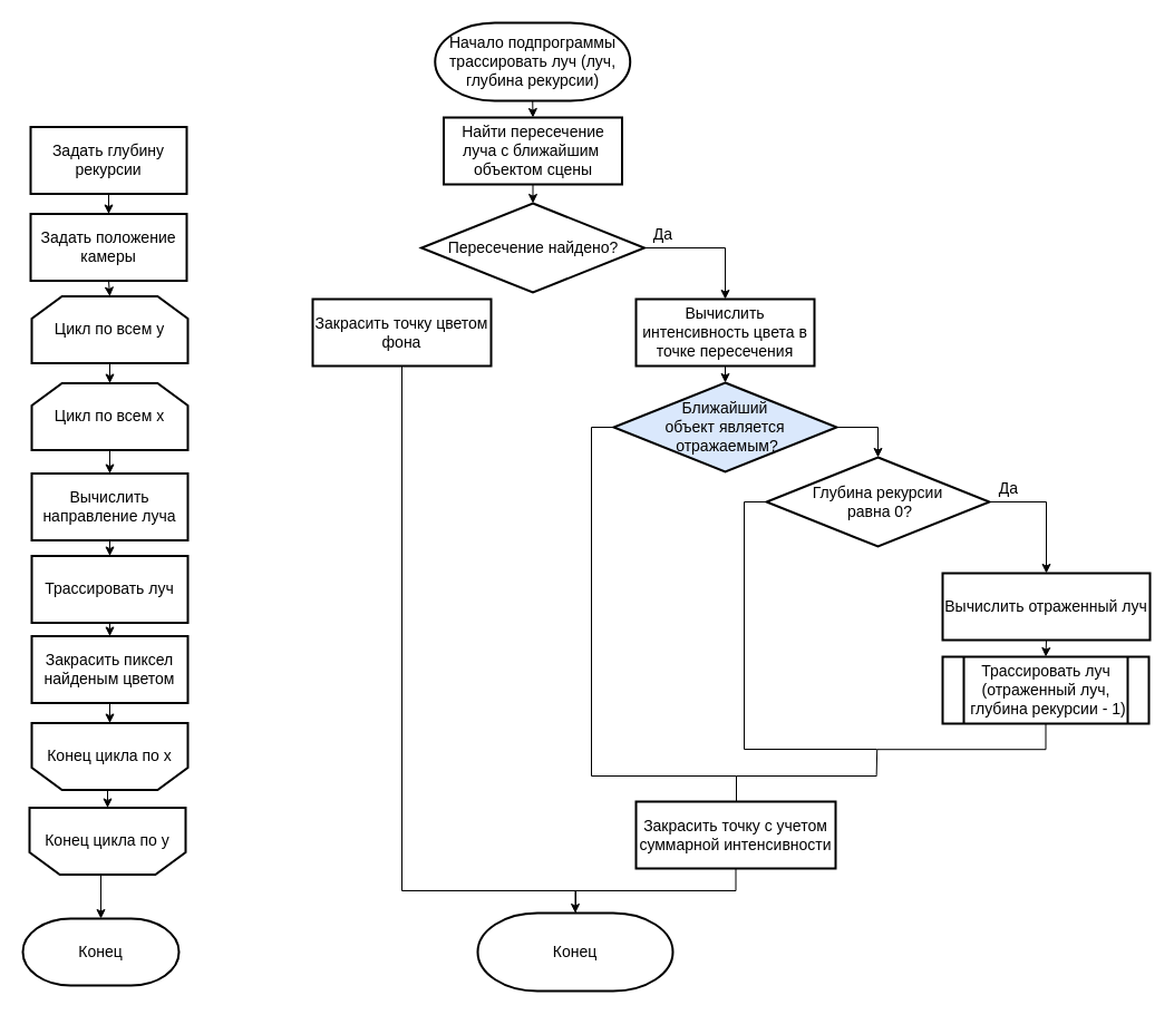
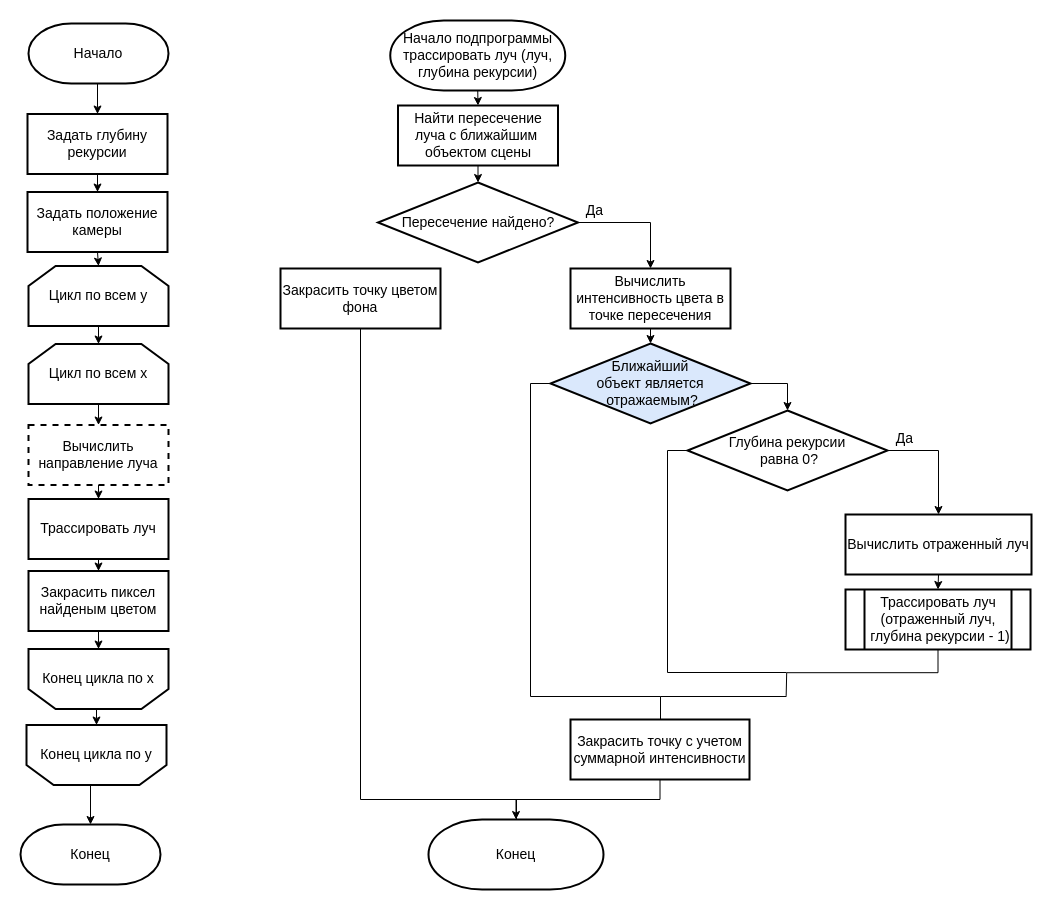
  <mxCell id="0" />
  <mxCell id="1" parent="0" />
+ <mxCell id="2" style="edgeStyle=orthogonalEdgeStyle;rounded=0;orthogonalLoop=1;jettySize=auto;html=1;exitX=0.5;exitY=1;exitDx=0;exitDy=0;exitPerimeter=0;entryX=0.5;entryY=0;entryDx=0;entryDy=0;endArrow=classic;endFill=1;" parent="1" source="3" target="18" edge="1"><mxGeometry relative="1" as="geometry" /></mxCell>
+ <mxCell id="3" value="&lt;span style=&quot;font-size: 14px&quot;&gt;Начало&lt;/span&gt;" style="strokeWidth=2;html=1;shape=mxgraph.flowchart.terminator;whiteSpace=wrap;" parent="1" vertex="1"><mxGeometry x="28.001" y="22.999" width="140" height="60" as="geometry" /></mxCell>
  <mxCell id="4" style="edgeStyle=orthogonalEdgeStyle;rounded=0;orthogonalLoop=1;jettySize=auto;html=1;exitX=0.5;exitY=1;exitDx=0;exitDy=0;exitPerimeter=0;entryX=0.5;entryY=0;entryDx=0;entryDy=0;entryPerimeter=0;" parent="1" source="5" target="14" edge="1"><mxGeometry relative="1" as="geometry" /></mxCell>
  <mxCell id="5" value="&lt;font style=&quot;font-size: 14px&quot;&gt;Цикл по всем y&lt;/font&gt;" style="strokeWidth=2;html=1;shape=stencil(rZVNb4MwDIZ/Ta5VIFpXjlPWnapeetg5pe6ICgkKWbv9+6W4aHwMxrxKHPBreB9sbIUJWWWqBBZzowpg4pnF8cbaMggbXWgfwnCbYWLJMbxgmKwwVFUJqUftrJxW+xwwU3lnT3DRB39z0CYDh65izfhTeOZ6CZlaY4KJtqbqZFr5YKa0Ce/yDzTjiwfEfN5ijMpAKMCD66jf5W1RYPELmRTNI+0IpG5FDfc30uvfSRGNtKZ0r8+KZsK2hLr4gsc9XLKayduReAm1OlIvm60jVDfCEzIoYwso5F6lpzdn383hx68s1XW5B4kmXdgztIau16upBjQOuTYth8d/O/QaeAeLJcGC39mBUgblb6S5rWBiaIM+mIhaHRkjIY/WwcR8HXWe4zkyNroDg1rFc60WvgA=);whiteSpace=wrap;" parent="1" vertex="1"><mxGeometry x="28.001" y="265.499" width="140" height="60" as="geometry" /></mxCell>
  <mxCell id="6" style="edgeStyle=orthogonalEdgeStyle;rounded=0;orthogonalLoop=1;jettySize=auto;html=1;exitX=0.5;exitY=0;exitDx=0;exitDy=0;exitPerimeter=0;entryX=0.5;entryY=0;entryDx=0;entryDy=0;entryPerimeter=0;endArrow=classic;endFill=1;" parent="1" source="7" target="10" edge="1"><mxGeometry relative="1" as="geometry" /></mxCell>
  <mxCell id="7" value="&lt;span style=&quot;font-size: 14px ; background-color: rgb(255 , 255 , 255)&quot;&gt;Конец цикла по y&lt;/span&gt;" style="strokeWidth=2;html=1;shape=stencil(rZVNb4MwDIZ/Ta5VIFpXjlPWnapeetg5pe6ICgkKWbv9+6W4aHwMxrxKHPBreB9sbIUJWWWqBBZzowpg4pnF8cbaMggbXWgfwnCbYWLJMbxgmKwwVFUJqUftrJxW+xwwU3lnT3DRB39z0CYDh65izfhTeOZ6CZlaY4KJtqbqZFr5YKa0Ce/yDzTjiwfEfN5ijMpAKMCD66jf5W1RYPELmRTNI+0IpG5FDfc30uvfSRGNtKZ0r8+KZsK2hLr4gsc9XLKayduReAm1OlIvm60jVDfCEzIoYwso5F6lpzdn383hx68s1XW5B4kmXdgztIau16upBjQOuTYth8d/O/QaeAeLJcGC39mBUgblb6S5rWBiaIM+mIhaHRkjIY/WwcR8HXWe4zkyNroDg1rFc60WvgA=);whiteSpace=wrap;flipV=1;" parent="1" vertex="1"><mxGeometry x="26.001" y="724.499" width="140" height="60" as="geometry" /></mxCell>
  <mxCell id="8" style="edgeStyle=orthogonalEdgeStyle;rounded=0;orthogonalLoop=1;jettySize=auto;html=1;exitX=0.5;exitY=1;exitDx=0;exitDy=0;entryX=0.5;entryY=0;entryDx=0;entryDy=0;endArrow=classic;endFill=1;" parent="1" source="9" target="16" edge="1"><mxGeometry relative="1" as="geometry" /></mxCell>
- <mxCell id="9" value="&lt;font style=&quot;font-size: 14px&quot;&gt;Вычислить направление луча&lt;br&gt;&lt;/font&gt;" style="whiteSpace=wrap;html=1;strokeWidth=2;" parent="1" vertex="1"><mxGeometry x="28.001" y="424.499" width="140" height="60" as="geometry" /></mxCell>
+ <mxCell id="9" value="&lt;font style=&quot;font-size: 14px&quot;&gt;Вычислить направление луча&lt;br&gt;&lt;/font&gt;" style="whiteSpace=wrap;html=1;strokeWidth=2;dashed=1;" parent="1" vertex="1"><mxGeometry x="28.001" y="424.499" width="140" height="60" as="geometry" /></mxCell>
  <mxCell id="10" value="&lt;span style=&quot;font-size: 14px&quot;&gt;Конец&lt;/span&gt;" style="strokeWidth=2;html=1;shape=mxgraph.flowchart.terminator;whiteSpace=wrap;" parent="1" vertex="1"><mxGeometry x="20.001" y="823.999" width="140" height="60" as="geometry" /></mxCell>
  <mxCell id="11" style="edgeStyle=orthogonalEdgeStyle;rounded=0;orthogonalLoop=1;jettySize=auto;html=1;exitX=0.5;exitY=0;exitDx=0;exitDy=0;exitPerimeter=0;entryX=0.5;entryY=1;entryDx=0;entryDy=0;entryPerimeter=0;" parent="1" source="12" target="7" edge="1"><mxGeometry relative="1" as="geometry" /></mxCell>
  <mxCell id="12" value="&lt;span style=&quot;font-size: 14px ; background-color: rgb(255 , 255 , 255)&quot;&gt;Конец цикла по x&lt;/span&gt;" style="strokeWidth=2;html=1;shape=stencil(rZVNb4MwDIZ/Ta5VIFpXjlPWnapeetg5pe6ICgkKWbv9+6W4aHwMxrxKHPBreB9sbIUJWWWqBBZzowpg4pnF8cbaMggbXWgfwnCbYWLJMbxgmKwwVFUJqUftrJxW+xwwU3lnT3DRB39z0CYDh65izfhTeOZ6CZlaY4KJtqbqZFr5YKa0Ce/yDzTjiwfEfN5ijMpAKMCD66jf5W1RYPELmRTNI+0IpG5FDfc30uvfSRGNtKZ0r8+KZsK2hLr4gsc9XLKayduReAm1OlIvm60jVDfCEzIoYwso5F6lpzdn383hx68s1XW5B4kmXdgztIau16upBjQOuTYth8d/O/QaeAeLJcGC39mBUgblb6S5rWBiaIM+mIhaHRkjIY/WwcR8HXWe4zkyNroDg1rFc60WvgA=);whiteSpace=wrap;flipV=1;" parent="1" vertex="1"><mxGeometry x="28.001" y="648.499" width="140" height="60" as="geometry" /></mxCell>
  <mxCell id="13" style="edgeStyle=orthogonalEdgeStyle;rounded=0;orthogonalLoop=1;jettySize=auto;html=1;exitX=0.5;exitY=1;exitDx=0;exitDy=0;exitPerimeter=0;entryX=0.5;entryY=0;entryDx=0;entryDy=0;endArrow=classic;endFill=1;" parent="1" source="14" target="9" edge="1"><mxGeometry relative="1" as="geometry" /></mxCell>
  <mxCell id="14" value="&lt;font style=&quot;font-size: 14px&quot;&gt;Цикл по всем x&lt;/font&gt;" style="strokeWidth=2;html=1;shape=stencil(rZVNb4MwDIZ/Ta5VIFpXjlPWnapeetg5pe6ICgkKWbv9+6W4aHwMxrxKHPBreB9sbIUJWWWqBBZzowpg4pnF8cbaMggbXWgfwnCbYWLJMbxgmKwwVFUJqUftrJxW+xwwU3lnT3DRB39z0CYDh65izfhTeOZ6CZlaY4KJtqbqZFr5YKa0Ce/yDzTjiwfEfN5ijMpAKMCD66jf5W1RYPELmRTNI+0IpG5FDfc30uvfSRGNtKZ0r8+KZsK2hLr4gsc9XLKayduReAm1OlIvm60jVDfCEzIoYwso5F6lpzdn383hx68s1XW5B4kmXdgztIau16upBjQOuTYth8d/O/QaeAeLJcGC39mBUgblb6S5rWBiaIM+mIhaHRkjIY/WwcR8HXWe4zkyNroDg1rFc60WvgA=);whiteSpace=wrap;" parent="1" vertex="1"><mxGeometry x="28.001" y="343.499" width="140" height="60" as="geometry" /></mxCell>
  <mxCell id="15" style="edgeStyle=orthogonalEdgeStyle;rounded=0;orthogonalLoop=1;jettySize=auto;html=1;exitX=0.5;exitY=1;exitDx=0;exitDy=0;entryX=0.5;entryY=0;entryDx=0;entryDy=0;endArrow=classic;endFill=1;" parent="1" source="16" target="22" edge="1"><mxGeometry relative="1" as="geometry" /></mxCell>
  <mxCell id="16" value="&lt;font style=&quot;font-size: 14px&quot;&gt;Трассировать луч&lt;br&gt;&lt;/font&gt;" style="whiteSpace=wrap;html=1;strokeWidth=2;" parent="1" vertex="1"><mxGeometry x="28.001" y="498.499" width="140" height="60" as="geometry" /></mxCell>
  <mxCell id="17" style="edgeStyle=orthogonalEdgeStyle;rounded=0;orthogonalLoop=1;jettySize=auto;html=1;exitX=0.5;exitY=1;exitDx=0;exitDy=0;endArrow=classic;endFill=1;" parent="1" source="18" target="20" edge="1"><mxGeometry relative="1" as="geometry" /></mxCell>
  <mxCell id="18" value="&lt;font style=&quot;font-size: 14px&quot;&gt;Задать глубину рекурсии&lt;br&gt;&lt;/font&gt;" style="whiteSpace=wrap;html=1;strokeWidth=2;" parent="1" vertex="1"><mxGeometry x="27.001" y="113.499" width="140" height="60" as="geometry" /></mxCell>
  <mxCell id="19" style="edgeStyle=orthogonalEdgeStyle;rounded=0;orthogonalLoop=1;jettySize=auto;html=1;exitX=0.5;exitY=1;exitDx=0;exitDy=0;entryX=0.5;entryY=0;entryDx=0;entryDy=0;entryPerimeter=0;endArrow=classic;endFill=1;" parent="1" source="20" target="5" edge="1"><mxGeometry relative="1" as="geometry" /></mxCell>
  <mxCell id="20" value="&lt;font style=&quot;font-size: 14px&quot;&gt;Задать положение камеры&lt;/font&gt;" style="whiteSpace=wrap;html=1;strokeWidth=2;" parent="1" vertex="1"><mxGeometry x="27.001" y="191.499" width="140" height="60" as="geometry" /></mxCell>
  <mxCell id="21" style="edgeStyle=orthogonalEdgeStyle;rounded=0;orthogonalLoop=1;jettySize=auto;html=1;exitX=0.5;exitY=1;exitDx=0;exitDy=0;entryX=0.5;entryY=1;entryDx=0;entryDy=0;entryPerimeter=0;endArrow=classic;endFill=1;" parent="1" source="22" target="12" edge="1"><mxGeometry relative="1" as="geometry" /></mxCell>
  <mxCell id="22" value="&lt;font style=&quot;font-size: 14px&quot;&gt;Закрасить пиксел найденым цветом&lt;/font&gt;" style="whiteSpace=wrap;html=1;strokeWidth=2;" parent="1" vertex="1"><mxGeometry x="28.001" y="570.499" width="140" height="60" as="geometry" /></mxCell>
  <mxCell id="23" style="edgeStyle=orthogonalEdgeStyle;rounded=0;orthogonalLoop=1;jettySize=auto;html=1;exitX=0.5;exitY=1;exitDx=0;exitDy=0;exitPerimeter=0;entryX=0.5;entryY=0;entryDx=0;entryDy=0;endArrow=classic;endFill=1;" edge="1" parent="1" source="24" target="26"><mxGeometry relative="1" as="geometry" /></mxCell>
  <mxCell id="24" value="&lt;span style=&quot;font-size: 14px&quot;&gt;Начало подпрограммы трассировать луч (луч, глубина рекурсии)&lt;/span&gt;" style="strokeWidth=2;html=1;shape=mxgraph.flowchart.terminator;whiteSpace=wrap;" vertex="1" parent="1"><mxGeometry x="389.75" y="20" width="175" height="70" as="geometry" /></mxCell>
  <mxCell id="25" style="edgeStyle=orthogonalEdgeStyle;rounded=0;orthogonalLoop=1;jettySize=auto;html=1;exitX=0.5;exitY=1;exitDx=0;exitDy=0;entryX=0.5;entryY=0;entryDx=0;entryDy=0;endArrow=classic;endFill=1;" edge="1" parent="1" source="26" target="29"><mxGeometry relative="1" as="geometry" /></mxCell>
  <mxCell id="26" value="&lt;font style=&quot;font-size: 14px&quot;&gt;Найти пересечение луча с ближайшим&amp;nbsp;&lt;br&gt;объектом сцены&lt;br&gt;&lt;/font&gt;" style="whiteSpace=wrap;html=1;strokeWidth=2;" vertex="1" parent="1"><mxGeometry x="397.501" y="104.999" width="160" height="60" as="geometry" /></mxCell>
  <mxCell id="27" value="&lt;span style=&quot;font-size: 14px&quot;&gt;Конец&lt;/span&gt;" style="strokeWidth=2;html=1;shape=mxgraph.flowchart.terminator;whiteSpace=wrap;" vertex="1" parent="1"><mxGeometry x="428.001" y="818.999" width="175" height="70" as="geometry" /></mxCell>
  <mxCell id="28" style="edgeStyle=orthogonalEdgeStyle;rounded=0;orthogonalLoop=1;jettySize=auto;html=1;exitX=1;exitY=0.5;exitDx=0;exitDy=0;" edge="1" parent="1" source="29" target="31"><mxGeometry relative="1" as="geometry" /></mxCell>
  <mxCell id="29" value="&lt;font style=&quot;font-size: 14px&quot;&gt;Пересечение найдено?&lt;/font&gt;" style="rhombus;whiteSpace=wrap;html=1;strokeWidth=2;" vertex="1" parent="1"><mxGeometry x="377.502" y="182.003" width="200" height="80" as="geometry" /></mxCell>
  <mxCell id="30" style="edgeStyle=orthogonalEdgeStyle;rounded=0;orthogonalLoop=1;jettySize=auto;html=1;exitX=0.5;exitY=1;exitDx=0;exitDy=0;entryX=0.5;entryY=0;entryDx=0;entryDy=0;endArrow=classic;endFill=1;" edge="1" parent="1" source="31" target="45"><mxGeometry relative="1" as="geometry" /></mxCell>
  <mxCell id="31" value="&lt;font style=&quot;font-size: 14px&quot;&gt;Вычислить интенсивность цвета в точке пересечения&lt;br&gt;&lt;/font&gt;" style="whiteSpace=wrap;html=1;strokeWidth=2;" vertex="1" parent="1"><mxGeometry x="570.001" y="267.999" width="160" height="60" as="geometry" /></mxCell>
  <mxCell id="32" style="edgeStyle=orthogonalEdgeStyle;rounded=0;orthogonalLoop=1;jettySize=auto;html=1;exitX=1;exitY=0.5;exitDx=0;exitDy=0;entryX=0.5;entryY=0;entryDx=0;entryDy=0;endArrow=classic;endFill=1;" edge="1" parent="1" source="34" target="36"><mxGeometry relative="1" as="geometry" /></mxCell>
  <mxCell id="33" style="edgeStyle=orthogonalEdgeStyle;rounded=0;orthogonalLoop=1;jettySize=auto;html=1;exitX=0;exitY=0.5;exitDx=0;exitDy=0;endArrow=none;endFill=0;" edge="1" parent="1" source="34"><mxGeometry relative="1" as="geometry"><mxPoint x="786" y="672" as="targetPoint" /><Array as="points"><mxPoint x="667" y="450" /><mxPoint x="667" y="672" /></Array></mxGeometry></mxCell>
  <mxCell id="34" value="&lt;font style=&quot;font-size: 14px&quot;&gt;Глубина рекурсии&lt;br&gt;&amp;nbsp;равна 0?&lt;/font&gt;" style="rhombus;whiteSpace=wrap;html=1;strokeWidth=2;" vertex="1" parent="1"><mxGeometry x="687" y="410" width="200" height="80" as="geometry" /></mxCell>
  <mxCell id="35" style="edgeStyle=orthogonalEdgeStyle;rounded=0;orthogonalLoop=1;jettySize=auto;html=1;exitX=0.5;exitY=1;exitDx=0;exitDy=0;entryX=0.5;entryY=0;entryDx=0;entryDy=0;endArrow=classic;endFill=1;" edge="1" parent="1" source="36" target="47"><mxGeometry relative="1" as="geometry" /></mxCell>
  <mxCell id="36" value="&lt;font style=&quot;font-size: 14px&quot;&gt;Вычислить отраженный луч&lt;br&gt;&lt;/font&gt;" style="whiteSpace=wrap;html=1;strokeWidth=2;" vertex="1" parent="1"><mxGeometry x="845" y="514" width="186" height="60" as="geometry" /></mxCell>
  <mxCell id="37" style="edgeStyle=orthogonalEdgeStyle;rounded=0;orthogonalLoop=1;jettySize=auto;html=1;exitX=0.5;exitY=1;exitDx=0;exitDy=0;endArrow=classic;endFill=1;" edge="1" parent="1" source="38" target="27"><mxGeometry relative="1" as="geometry" /></mxCell>
  <mxCell id="38" value="&lt;font style=&quot;font-size: 14px&quot;&gt;Закрасить точку с учетом суммарной интенсивности&lt;br&gt;&lt;/font&gt;" style="whiteSpace=wrap;html=1;strokeWidth=2;" vertex="1" parent="1"><mxGeometry x="570" y="719" width="179" height="60" as="geometry" /></mxCell>
  <mxCell id="39" style="edgeStyle=orthogonalEdgeStyle;rounded=0;orthogonalLoop=1;jettySize=auto;html=1;exitX=0.5;exitY=1;exitDx=0;exitDy=0;endArrow=none;endFill=0;" edge="1" parent="1" source="40" target="27"><mxGeometry relative="1" as="geometry"><Array as="points"><mxPoint x="360" y="799" /><mxPoint x="516" y="799" /></Array></mxGeometry></mxCell>
  <mxCell id="40" value="&lt;font style=&quot;font-size: 14px&quot;&gt;Закрасить точку цветом фона&lt;br&gt;&lt;/font&gt;" style="whiteSpace=wrap;html=1;strokeWidth=2;" vertex="1" parent="1"><mxGeometry x="280.001" y="267.999" width="160" height="60" as="geometry" /></mxCell>
  <mxCell id="41" value="&lt;font style=&quot;font-size: 14px&quot;&gt;Да&lt;/font&gt;" style="text;html=1;align=center;verticalAlign=middle;resizable=0;points=[];autosize=1;" vertex="1" parent="1"><mxGeometry x="580" y="201" width="28" height="17" as="geometry" /></mxCell>
  <mxCell id="42" value="&lt;font style=&quot;font-size: 14px&quot;&gt;Да&lt;/font&gt;" style="text;html=1;align=center;verticalAlign=middle;resizable=0;points=[];autosize=1;" vertex="1" parent="1"><mxGeometry x="890" y="429" width="28" height="17" as="geometry" /></mxCell>
  <mxCell id="43" style="edgeStyle=orthogonalEdgeStyle;rounded=0;orthogonalLoop=1;jettySize=auto;html=1;exitX=1;exitY=0.5;exitDx=0;exitDy=0;entryX=0.5;entryY=0;entryDx=0;entryDy=0;endArrow=classic;endFill=1;" edge="1" parent="1" source="45" target="34"><mxGeometry relative="1" as="geometry" /></mxCell>
  <mxCell id="44" style="edgeStyle=orthogonalEdgeStyle;rounded=0;orthogonalLoop=1;jettySize=auto;html=1;exitX=0;exitY=0.5;exitDx=0;exitDy=0;endArrow=none;endFill=0;" edge="1" parent="1" source="45" target="38"><mxGeometry relative="1" as="geometry"><Array as="points"><mxPoint x="530" y="383" /><mxPoint x="530" y="696" /><mxPoint x="660" y="696" /></Array></mxGeometry></mxCell>
  <mxCell id="45" value="&lt;span style=&quot;font-size: 14px&quot;&gt;Ближайший &lt;br&gt;объект&amp;nbsp;является&lt;br&gt;&amp;nbsp;отражаемым?&lt;br&gt;&lt;/span&gt;" style="rhombus;whiteSpace=wrap;html=1;strokeWidth=2;fillColor=#dae8fc;" vertex="1" parent="1"><mxGeometry x="550" y="343" width="200" height="80" as="geometry" /></mxCell>
  <mxCell id="46" style="edgeStyle=orthogonalEdgeStyle;rounded=0;orthogonalLoop=1;jettySize=auto;html=1;exitX=0.5;exitY=1;exitDx=0;exitDy=0;endArrow=none;endFill=0;" edge="1" parent="1" source="47"><mxGeometry relative="1" as="geometry"><mxPoint x="785.667" y="695.429" as="targetPoint" /></mxGeometry></mxCell>
  <mxCell id="47" value="&lt;font style=&quot;font-size: 14px&quot;&gt;Трассировать луч (отраженный луч,&lt;br&gt;&amp;nbsp;глубина рекурсии - 1)&lt;/font&gt;" style="shape=process;whiteSpace=wrap;html=1;backgroundOutline=1;strokeWidth=2;" vertex="1" parent="1"><mxGeometry x="845" y="589" width="185" height="60" as="geometry" /></mxCell>
  <mxCell id="48" value="" style="endArrow=none;html=1;" edge="1" parent="1"><mxGeometry width="50" height="50" relative="1" as="geometry"><mxPoint x="660" y="696" as="sourcePoint" /><mxPoint x="786" y="696" as="targetPoint" /></mxGeometry></mxCell>
